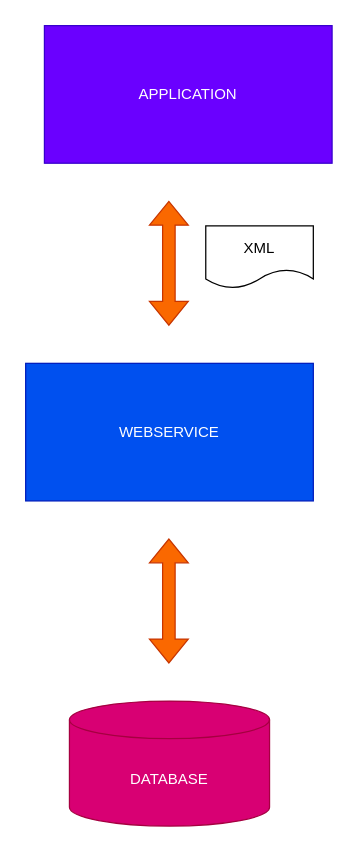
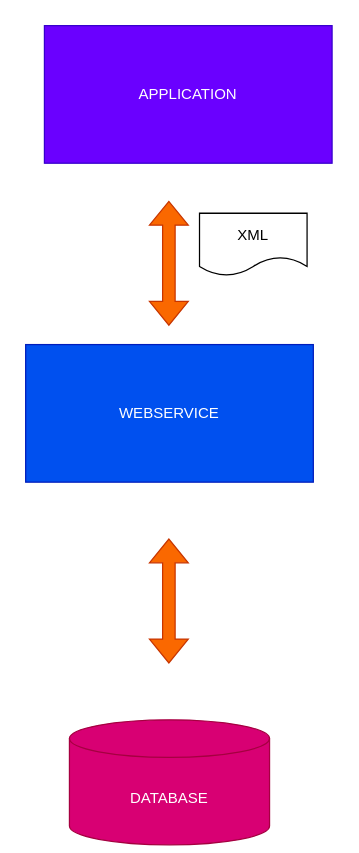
  <mxCell id="0" />
  <mxCell id="1" parent="0" />
  <mxCell id="2" value="APPLICATION" style="rounded=0;whiteSpace=wrap;html=1;fillColor=#6a00ff;fontColor=#ffffff;strokeColor=#3700CC;" vertex="1" parent="1"><mxGeometry x="35" y="20" width="230" height="110" as="geometry" /></mxCell>
- <mxCell id="3" value="DATABASE" style="shape=cylinder3;whiteSpace=wrap;html=1;boundedLbl=1;backgroundOutline=1;size=15;fillColor=#d80073;fontColor=#ffffff;strokeColor=#A50040;" vertex="1" parent="1"><mxGeometry x="55" y="560" width="160" height="100" as="geometry" /></mxCell>
- <mxCell id="4" value="WEBSERVICE" style="rounded=0;whiteSpace=wrap;html=1;fillColor=#0050ef;fontColor=#ffffff;strokeColor=#001DBC;" vertex="1" parent="1"><mxGeometry x="20" y="290" width="230" height="110" as="geometry" /></mxCell>
+ <mxCell id="3" value="DATABASE" style="shape=cylinder3;whiteSpace=wrap;html=1;boundedLbl=1;backgroundOutline=1;size=15;fillColor=#d80073;fontColor=#ffffff;strokeColor=#A50040;" vertex="1" parent="1"><mxGeometry x="55" y="575" width="160" height="100" as="geometry" /></mxCell>
+ <mxCell id="4" value="WEBSERVICE" style="rounded=0;whiteSpace=wrap;html=1;fillColor=#0050ef;fontColor=#ffffff;strokeColor=#001DBC;" vertex="1" parent="1"><mxGeometry x="20" y="275" width="230" height="110" as="geometry" /></mxCell>
  <mxCell id="5" value="" style="shape=flexArrow;endArrow=classic;startArrow=classic;html=1;rounded=0;fillColor=#fa6800;strokeColor=#C73500;" edge="1" parent="1"><mxGeometry width="100" height="100" relative="1" as="geometry"><mxPoint x="134.5" y="530" as="sourcePoint" /><mxPoint x="134.5" y="430" as="targetPoint" /></mxGeometry></mxCell>
  <mxCell id="6" value="" style="shape=flexArrow;endArrow=classic;startArrow=classic;html=1;rounded=0;fillColor=#fa6800;strokeColor=#C73500;" edge="1" parent="1"><mxGeometry width="100" height="100" relative="1" as="geometry"><mxPoint x="134.5" y="260" as="sourcePoint" /><mxPoint x="134.5" y="160" as="targetPoint" /></mxGeometry></mxCell>
- <mxCell id="7" value="XML" style="shape=document;whiteSpace=wrap;html=1;boundedLbl=1;" vertex="1" parent="1"><mxGeometry x="164" y="180" width="86" height="50" as="geometry" /></mxCell>
+ <mxCell id="7" value="XML" style="shape=document;whiteSpace=wrap;html=1;boundedLbl=1;" vertex="1" parent="1"><mxGeometry x="159" y="170" width="86" height="50" as="geometry" /></mxCell>
